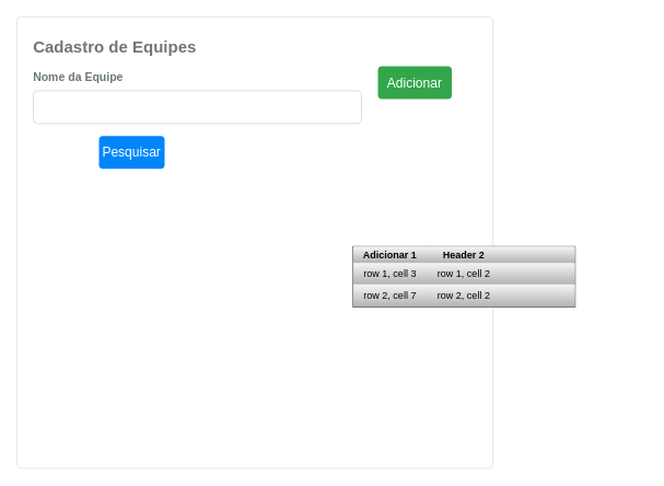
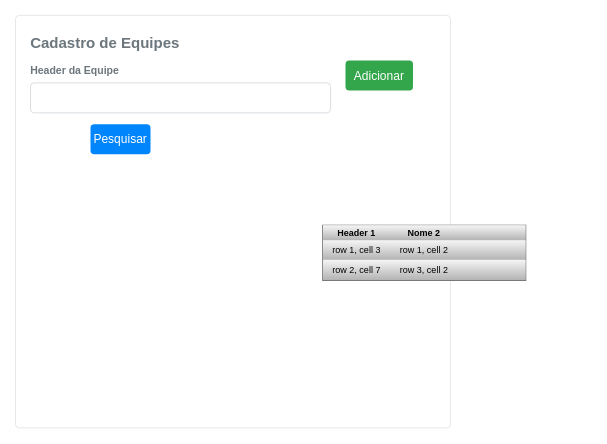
  <mxCell id="0" style=";html=1;" />
  <mxCell id="1" style=";html=1;" parent="0" />
- <mxCell id="2" value="&lt;font color=&quot;#6c767d&quot;&gt;&lt;b&gt;&lt;font style=&quot;&quot;&gt;&lt;span style=&quot;font-size: 20px;&quot;&gt;Cadastro de Equipes&lt;/span&gt;&lt;br style=&quot;font-size: 10px&quot;&gt;&lt;br&gt;Nome da Equipe&lt;br&gt;&lt;/font&gt;&lt;/b&gt;&lt;/font&gt;&lt;br style=&quot;font-size: 14px&quot;&gt;" style="html=1;shadow=0;dashed=0;shape=mxgraph.bootstrap.rrect;rSize=5;strokeColor=#DFDFDF;html=1;whiteSpace=wrap;fillColor=#ffffff;fontColor=#000000;verticalAlign=top;align=left;spacing=20;fontSize=14;container=0;" vertex="1" parent="1"><mxGeometry x="20" y="20" width="580" height="550" as="geometry" /></mxCell>
+ <mxCell id="2" value="&lt;font color=&quot;#6c767d&quot;&gt;&lt;b&gt;&lt;font style=&quot;&quot;&gt;&lt;span style=&quot;font-size: 20px;&quot;&gt;Cadastro de Equipes&lt;/span&gt;&lt;br style=&quot;font-size: 10px&quot;&gt;&lt;br&gt;Header da Equipe&lt;br&gt;&lt;/font&gt;&lt;/b&gt;&lt;/font&gt;&lt;br style=&quot;font-size: 14px&quot;&gt;" style="html=1;shadow=0;dashed=0;shape=mxgraph.bootstrap.rrect;rSize=5;strokeColor=#DFDFDF;html=1;whiteSpace=wrap;fillColor=#ffffff;fontColor=#000000;verticalAlign=top;align=left;spacing=20;fontSize=14;container=0;" vertex="1" parent="1"><mxGeometry x="20" y="20" width="580" height="550" as="geometry" /></mxCell>
  <mxCell id="3" value="" style="html=1;shadow=0;dashed=0;shape=mxgraph.bootstrap.rrect;rSize=5;strokeColor=#CED4DA;html=1;whiteSpace=wrap;fillColor=#FFFFFF;fontColor=#7D868C;align=left;spacing=15;fontSize=14;" vertex="1" parent="1"><mxGeometry x="40" y="110" width="400" height="40" as="geometry" /></mxCell>
  <mxCell id="4" value="Adicionar" style="html=1;shadow=0;dashed=0;shape=mxgraph.bootstrap.rrect;rSize=5;strokeColor=none;strokeWidth=1;fillColor=#33A64C;fontColor=#FFFFFF;whiteSpace=wrap;align=center;verticalAlign=middle;spacingLeft=0;fontStyle=0;fontSize=16;spacing=5;" vertex="1" parent="1"><mxGeometry x="460" y="80" width="90" height="40" as="geometry" /></mxCell>
  <mxCell id="5" value="Pesquisar" style="html=1;shadow=0;dashed=0;shape=mxgraph.bootstrap.rrect;rSize=5;strokeColor=none;strokeWidth=1;fillColor=#0085FC;fontColor=#FFFFFF;whiteSpace=wrap;align=center;verticalAlign=middle;spacingLeft=0;fontStyle=0;fontSize=16;spacing=5;" vertex="1" parent="1"><mxGeometry x="120" y="165" width="80" height="40" as="geometry" /></mxCell>
  <mxCell id="6" value="" style="shape=partialRectangle;html=1;whiteSpace=wrap;connectable=0;strokeColor=inherit;overflow=hidden;fillColor=none;top=0;left=0;bottom=0;right=0;pointerEvents=1;fontSize=16;fontColor=#0a0a0a;" vertex="1" parent="1"><mxGeometry x="600" y="280" width="187" height="40" as="geometry"><mxRectangle width="187" height="40" as="alternateBounds" /></mxGeometry></mxCell>
  <mxCell id="7" value="" style="shape=partialRectangle;html=1;whiteSpace=wrap;connectable=0;strokeColor=inherit;overflow=hidden;fillColor=none;top=0;left=0;bottom=0;right=0;pointerEvents=1;fontSize=16;fontColor=#0a0a0a;" vertex="1" parent="1"><mxGeometry x="600" y="320" width="187" height="40" as="geometry"><mxRectangle width="187" height="40" as="alternateBounds" /></mxGeometry></mxCell>
  <mxCell id="8" value="" style="shape=table;html=1;whiteSpace=wrap;startSize=0;container=1;collapsible=0;childLayout=tableLayout;strokeWidth=2;fillColor=#f5f5f5;gradientColor=#b3b3b3;strokeColor=#666666;" vertex="1" parent="1"><mxGeometry x="430" y="300" width="270" height="73" as="geometry" /></mxCell>
  <mxCell id="9" value="" style="shape=tableRow;horizontal=0;startSize=0;swimlaneHead=0;swimlaneBody=0;top=0;left=0;bottom=0;right=0;collapsible=0;dropTarget=0;fillColor=#f5f5f5;points=[[0,0.5],[1,0.5]];portConstraint=eastwest;gradientColor=#b3b3b3;strokeColor=#666666;" vertex="1" parent="8"><mxGeometry width="270" height="20" as="geometry" /></mxCell>
- <mxCell id="10" value="Adicionar 1" style="shape=partialRectangle;html=1;whiteSpace=wrap;connectable=0;fillColor=#f5f5f5;top=0;left=0;bottom=0;right=0;overflow=hidden;fontStyle=1;gradientColor=#b3b3b3;strokeColor=#666666;" vertex="1" parent="9"><mxGeometry width="90" height="20" as="geometry"><mxRectangle width="90" height="20" as="alternateBounds" /></mxGeometry></mxCell>
- <mxCell id="11" value="Header 2" style="shape=partialRectangle;html=1;whiteSpace=wrap;connectable=0;fillColor=#f5f5f5;top=0;left=0;bottom=0;right=0;overflow=hidden;fontStyle=1;gradientColor=#b3b3b3;strokeColor=#666666;" vertex="1" parent="9"><mxGeometry x="90" width="90" height="20" as="geometry"><mxRectangle width="90" height="20" as="alternateBounds" /></mxGeometry></mxCell>
+ <mxCell id="10" value="Header 1" style="shape=partialRectangle;html=1;whiteSpace=wrap;connectable=0;fillColor=#f5f5f5;top=0;left=0;bottom=0;right=0;overflow=hidden;fontStyle=1;gradientColor=#b3b3b3;strokeColor=#666666;" vertex="1" parent="9"><mxGeometry width="90" height="20" as="geometry"><mxRectangle width="90" height="20" as="alternateBounds" /></mxGeometry></mxCell>
+ <mxCell id="11" value="Nome 2" style="shape=partialRectangle;html=1;whiteSpace=wrap;connectable=0;fillColor=#f5f5f5;top=0;left=0;bottom=0;right=0;overflow=hidden;fontStyle=1;gradientColor=#b3b3b3;strokeColor=#666666;" vertex="1" parent="9"><mxGeometry x="90" width="90" height="20" as="geometry"><mxRectangle width="90" height="20" as="alternateBounds" /></mxGeometry></mxCell>
  <mxCell id="12" style="shape=partialRectangle;html=1;whiteSpace=wrap;connectable=0;fillColor=#f5f5f5;top=0;left=0;bottom=0;right=0;overflow=hidden;fontStyle=1;gradientColor=#b3b3b3;strokeColor=#666666;" vertex="1" parent="9"><mxGeometry x="180" width="90" height="20" as="geometry"><mxRectangle width="90" height="20" as="alternateBounds" /></mxGeometry></mxCell>
  <mxCell id="13" value="" style="shape=tableRow;horizontal=0;startSize=0;swimlaneHead=0;swimlaneBody=0;top=0;left=0;bottom=0;right=0;collapsible=0;dropTarget=0;fillColor=#f5f5f5;points=[[0,0.5],[1,0.5]];portConstraint=eastwest;gradientColor=#b3b3b3;strokeColor=#666666;" vertex="1" parent="8"><mxGeometry y="20" width="270" height="26" as="geometry" /></mxCell>
  <mxCell id="14" value="row 1, cell 3" style="shape=partialRectangle;html=1;whiteSpace=wrap;connectable=0;fillColor=#f5f5f5;top=0;left=0;bottom=0;right=0;overflow=hidden;gradientColor=#b3b3b3;strokeColor=#666666;" vertex="1" parent="13"><mxGeometry width="90" height="26" as="geometry"><mxRectangle width="90" height="26" as="alternateBounds" /></mxGeometry></mxCell>
  <mxCell id="15" value="row 1, cell 2" style="shape=partialRectangle;html=1;whiteSpace=wrap;connectable=0;fillColor=#f5f5f5;top=0;left=0;bottom=0;right=0;overflow=hidden;gradientColor=#b3b3b3;strokeColor=#666666;" vertex="1" parent="13"><mxGeometry x="90" width="90" height="26" as="geometry"><mxRectangle width="90" height="26" as="alternateBounds" /></mxGeometry></mxCell>
  <mxCell id="16" style="shape=partialRectangle;html=1;whiteSpace=wrap;connectable=0;fillColor=#f5f5f5;top=0;left=0;bottom=0;right=0;overflow=hidden;gradientColor=#b3b3b3;strokeColor=#666666;" vertex="1" parent="13"><mxGeometry x="180" width="90" height="26" as="geometry"><mxRectangle width="90" height="26" as="alternateBounds" /></mxGeometry></mxCell>
  <mxCell id="17" value="" style="shape=tableRow;horizontal=0;startSize=0;swimlaneHead=0;swimlaneBody=0;top=0;left=0;bottom=0;right=0;collapsible=0;dropTarget=0;fillColor=#f5f5f5;points=[[0,0.5],[1,0.5]];portConstraint=eastwest;gradientColor=#b3b3b3;strokeColor=#666666;" vertex="1" parent="8"><mxGeometry y="46" width="270" height="27" as="geometry" /></mxCell>
  <mxCell id="18" value="row 2, cell 7" style="shape=partialRectangle;html=1;whiteSpace=wrap;connectable=0;fillColor=#f5f5f5;top=0;left=0;bottom=0;right=0;overflow=hidden;gradientColor=#b3b3b3;strokeColor=#666666;" vertex="1" parent="17"><mxGeometry width="90" height="27" as="geometry"><mxRectangle width="90" height="27" as="alternateBounds" /></mxGeometry></mxCell>
- <mxCell id="19" value="row 2, cell 2" style="shape=partialRectangle;html=1;whiteSpace=wrap;connectable=0;fillColor=#f5f5f5;top=0;left=0;bottom=0;right=0;overflow=hidden;gradientColor=#b3b3b3;strokeColor=#666666;" vertex="1" parent="17"><mxGeometry x="90" width="90" height="27" as="geometry"><mxRectangle width="90" height="27" as="alternateBounds" /></mxGeometry></mxCell>
+ <mxCell id="19" value="row 3, cell 2" style="shape=partialRectangle;html=1;whiteSpace=wrap;connectable=0;fillColor=#f5f5f5;top=0;left=0;bottom=0;right=0;overflow=hidden;gradientColor=#b3b3b3;strokeColor=#666666;" vertex="1" parent="17"><mxGeometry x="90" width="90" height="27" as="geometry"><mxRectangle width="90" height="27" as="alternateBounds" /></mxGeometry></mxCell>
  <mxCell id="20" style="shape=partialRectangle;html=1;whiteSpace=wrap;connectable=0;fillColor=#f5f5f5;top=0;left=0;bottom=0;right=0;overflow=hidden;gradientColor=#b3b3b3;strokeColor=#666666;" vertex="1" parent="17"><mxGeometry x="180" width="90" height="27" as="geometry"><mxRectangle width="90" height="27" as="alternateBounds" /></mxGeometry></mxCell>
